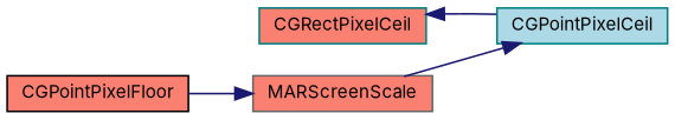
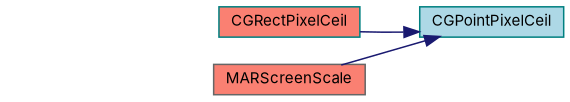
  digraph {
    fontname=Inter
    rankdir=LR
    node [color=teal fillcolor=salmon fontname=Inter fontsize=10 shape=record style=filled]
    edge [color=midnightblue fontname=Inter fontsize=10 labelfontname=Helvetica labelfontsize=10 style=solid]
    n1 [fontcolor=black height=0.2 label=CGRectPixelCeil width=0.4]
    n2 [fillcolor=lightblue height=0.2 label=CGPointPixelCeil width=0.4]
-   n3 [color=black height=0.2 label=CGPointPixelFloor width=0.4]
    n4 [color=gray40 height=0.2 label=MARScreenScale width=0.4]
-   n2 -> n1
-   n3 -> n4
+   n1 -> n2
    n4 -> n2
  }
